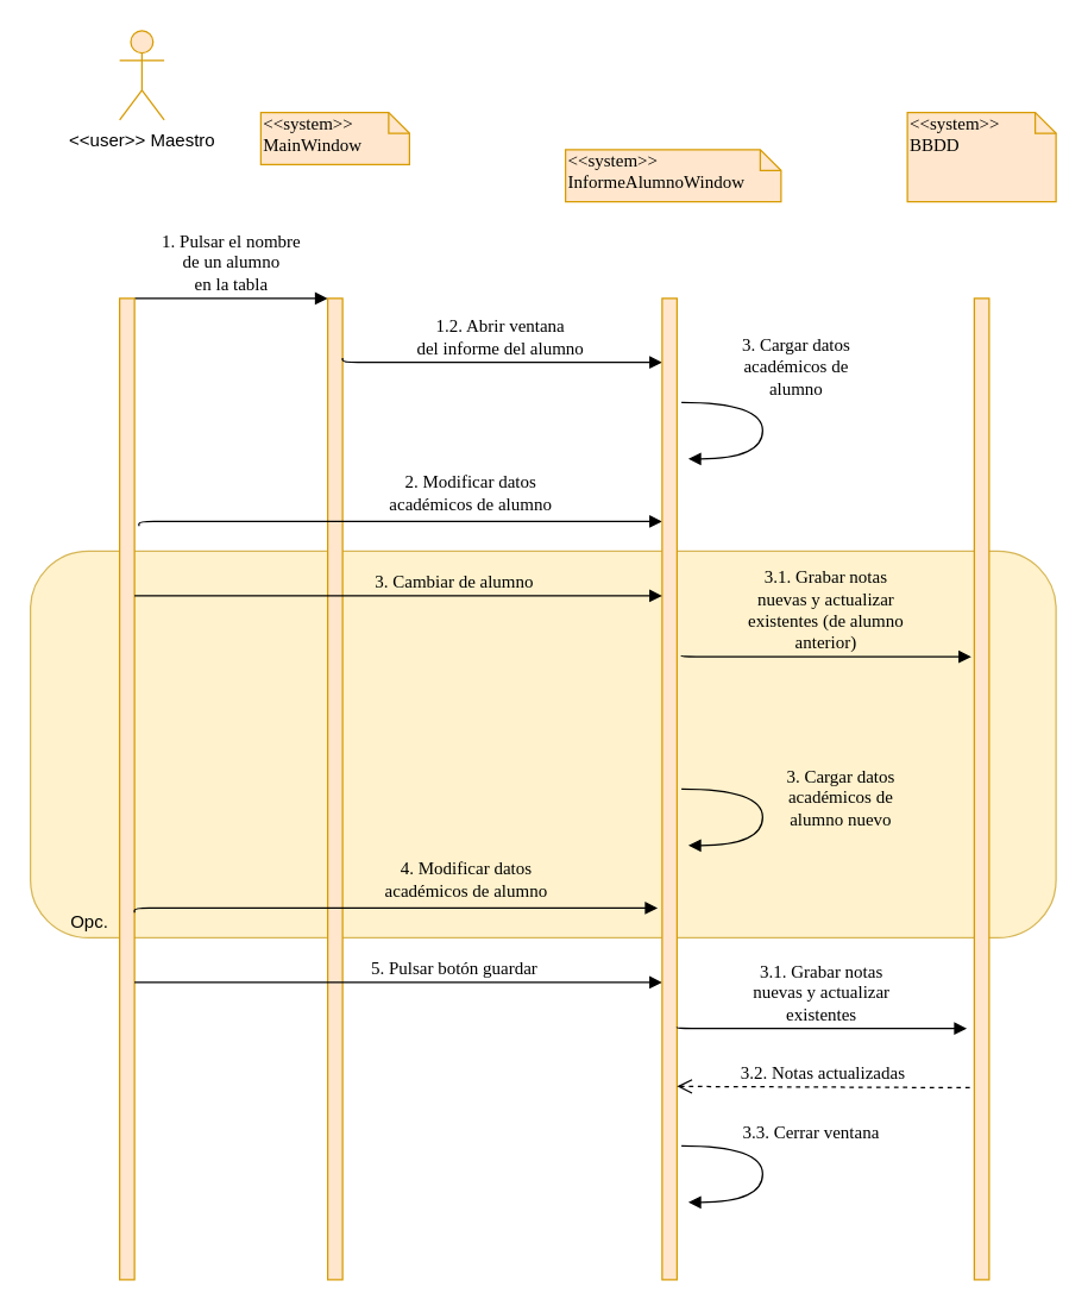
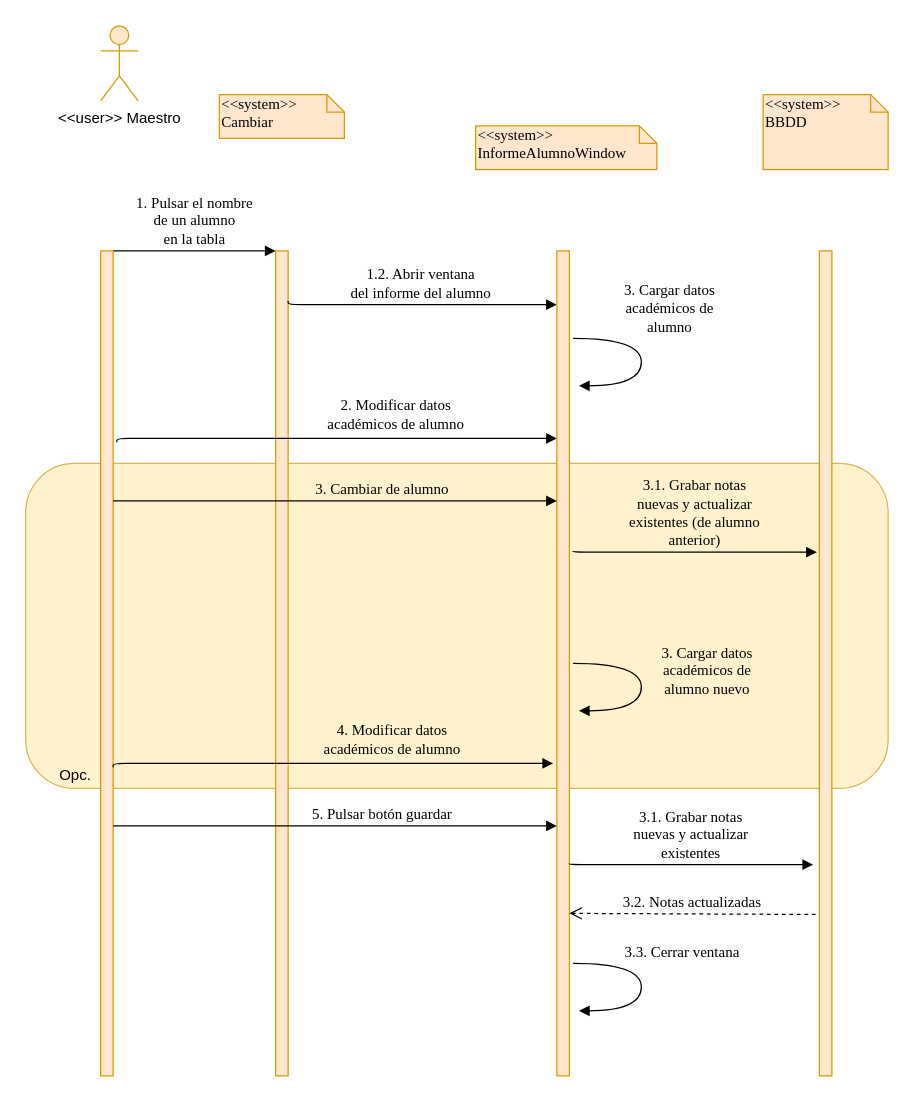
  <mxCell id="0" />
  <mxCell id="1" parent="0" />
  <mxCell id="2" value="" style="rounded=1;whiteSpace=wrap;html=1;fillColor=#fff2cc;strokeColor=#d6b656;" vertex="1" parent="1"><mxGeometry x="20" y="370" width="690" height="260" as="geometry" /></mxCell>
  <mxCell id="3" value="1. Pulsar el nombre&lt;br&gt;de un alumno&lt;br&gt;en la tabla" style="html=1;verticalAlign=bottom;endArrow=block;entryX=0;entryY=0;labelBackgroundColor=none;fontFamily=Verdana;fontSize=12;edgeStyle=elbowEdgeStyle;elbow=vertical;" edge="1" parent="1"><mxGeometry relative="1" as="geometry"><mxPoint x="90" y="200" as="sourcePoint" /><mxPoint x="220" y="200" as="targetPoint" /></mxGeometry></mxCell>
- <mxCell id="4" value="&amp;lt;&amp;lt;system&amp;gt;&amp;gt;&lt;br&gt;MainWindow" style="shape=note;whiteSpace=wrap;html=1;size=14;verticalAlign=top;align=left;spacingTop=-6;rounded=0;shadow=0;comic=0;labelBackgroundColor=none;strokeWidth=1;fontFamily=Verdana;fontSize=12;fillColor=#ffe6cc;strokeColor=#d79b00;" vertex="1" parent="1"><mxGeometry x="175" y="75" width="100" height="35" as="geometry" /></mxCell>
+ <mxCell id="4" value="&amp;lt;&amp;lt;system&amp;gt;&amp;gt;&lt;br&gt;Cambiar" style="shape=note;whiteSpace=wrap;html=1;size=14;verticalAlign=top;align=left;spacingTop=-6;rounded=0;shadow=0;comic=0;labelBackgroundColor=none;strokeWidth=1;fontFamily=Verdana;fontSize=12;fillColor=#ffe6cc;strokeColor=#d79b00;" vertex="1" parent="1"><mxGeometry x="175" y="75" width="100" height="35" as="geometry" /></mxCell>
  <mxCell id="5" value="&amp;lt;&amp;lt;user&amp;gt;&amp;gt; Maestro" style="shape=umlActor;verticalLabelPosition=bottom;verticalAlign=top;html=1;outlineConnect=0;fillColor=#ffe6cc;strokeColor=#d79b00;" vertex="1" parent="1"><mxGeometry x="80" y="20" width="30" height="60" as="geometry" /></mxCell>
  <mxCell id="6" value="" style="html=1;points=[];perimeter=orthogonalPerimeter;rounded=0;shadow=0;comic=0;labelBackgroundColor=none;strokeWidth=1;fontFamily=Verdana;fontSize=12;align=center;fillColor=#ffe6cc;strokeColor=#d79b00;" vertex="1" parent="1"><mxGeometry x="80" y="200" width="10" height="660" as="geometry" /></mxCell>
  <mxCell id="7" value="" style="html=1;points=[];perimeter=orthogonalPerimeter;rounded=0;shadow=0;comic=0;labelBackgroundColor=none;strokeWidth=1;fontFamily=Verdana;fontSize=12;align=center;fillColor=#ffe6cc;strokeColor=#d79b00;" vertex="1" parent="1"><mxGeometry x="220" y="200" width="10" height="660" as="geometry" /></mxCell>
  <mxCell id="8" value="1.2. Abrir ventana&lt;br&gt;del informe del alumno" style="html=1;verticalAlign=bottom;endArrow=block;labelBackgroundColor=none;fontFamily=Verdana;fontSize=12;edgeStyle=elbowEdgeStyle;elbow=vertical;" edge="1" parent="1"><mxGeometry relative="1" as="geometry"><mxPoint x="230" y="240" as="sourcePoint" /><mxPoint x="445" y="243" as="targetPoint" /><Array as="points"><mxPoint x="455" y="243" /></Array></mxGeometry></mxCell>
  <mxCell id="9" value="2. Modificar datos &lt;br&gt;académicos de alumno" style="html=1;verticalAlign=bottom;endArrow=block;labelBackgroundColor=none;fontFamily=Verdana;fontSize=12;edgeStyle=elbowEdgeStyle;elbow=vertical;entryX=-0.3;entryY=0.414;entryDx=0;entryDy=0;entryPerimeter=0;" edge="1" parent="1"><mxGeometry x="0.273" y="2" relative="1" as="geometry"><mxPoint x="93" y="353" as="sourcePoint" /><mxPoint x="445" y="350" as="targetPoint" /><Array as="points"><mxPoint x="445" y="350" /></Array><mxPoint as="offset" /></mxGeometry></mxCell>
  <mxCell id="10" value="5. Pulsar botón guardar" style="html=1;verticalAlign=bottom;endArrow=block;labelBackgroundColor=none;fontFamily=Verdana;fontSize=12;edgeStyle=elbowEdgeStyle;elbow=vertical;" edge="1" parent="1"><mxGeometry x="0.211" relative="1" as="geometry"><mxPoint x="90" y="660" as="sourcePoint" /><mxPoint x="445" y="660" as="targetPoint" /><mxPoint as="offset" /></mxGeometry></mxCell>
  <mxCell id="11" value="&amp;lt;&amp;lt;system&amp;gt;&amp;gt;&lt;br&gt;InformeAlumnoWindow" style="shape=note;whiteSpace=wrap;html=1;size=14;verticalAlign=top;align=left;spacingTop=-6;rounded=0;shadow=0;comic=0;labelBackgroundColor=none;strokeWidth=1;fontFamily=Verdana;fontSize=12;fillColor=#ffe6cc;strokeColor=#d79b00;" vertex="1" parent="1"><mxGeometry x="380" y="100" width="145" height="35" as="geometry" /></mxCell>
  <mxCell id="12" value="" style="html=1;points=[];perimeter=orthogonalPerimeter;rounded=0;shadow=0;comic=0;labelBackgroundColor=none;strokeWidth=1;fontFamily=Verdana;fontSize=12;align=center;fillColor=#ffe6cc;strokeColor=#d79b00;" vertex="1" parent="1"><mxGeometry x="445" y="200" width="10" height="660" as="geometry" /></mxCell>
  <mxCell id="13" value="3.1. Grabar notas&lt;br&gt;nuevas y actualizar&lt;br&gt;existentes (de alumno&lt;br&gt;anterior)" style="html=1;verticalAlign=bottom;endArrow=block;labelBackgroundColor=none;fontFamily=Verdana;fontSize=12;edgeStyle=elbowEdgeStyle;elbow=vertical;" edge="1" parent="1"><mxGeometry relative="1" as="geometry"><mxPoint x="458" y="440" as="sourcePoint" /><mxPoint x="653" y="441" as="targetPoint" /></mxGeometry></mxCell>
  <mxCell id="14" value="&amp;lt;&amp;lt;system&amp;gt;&amp;gt;&lt;br&gt;BBDD" style="shape=note;whiteSpace=wrap;html=1;size=14;verticalAlign=top;align=left;spacingTop=-6;rounded=0;shadow=0;comic=0;labelBackgroundColor=none;strokeWidth=1;fontFamily=Verdana;fontSize=12;fillColor=#ffe6cc;strokeColor=#d79b00;" vertex="1" parent="1"><mxGeometry x="610" y="75" width="100" height="60" as="geometry" /></mxCell>
  <mxCell id="15" value="" style="html=1;points=[];perimeter=orthogonalPerimeter;rounded=0;shadow=0;comic=0;labelBackgroundColor=none;strokeWidth=1;fontFamily=Verdana;fontSize=12;align=center;fillColor=#ffe6cc;strokeColor=#d79b00;" vertex="1" parent="1"><mxGeometry x="655" y="200" width="10" height="660" as="geometry" /></mxCell>
  <mxCell id="16" value="3.3. Cerrar ventana" style="html=1;verticalAlign=bottom;endArrow=block;labelBackgroundColor=none;fontFamily=Verdana;fontSize=12;elbow=vertical;edgeStyle=orthogonalEdgeStyle;curved=1;entryX=1;entryY=0.286;entryPerimeter=0;exitX=1.038;exitY=0.345;exitPerimeter=0;" edge="1" parent="1"><mxGeometry x="-0.234" y="32" relative="1" as="geometry"><mxPoint x="458" y="770" as="sourcePoint" /><mxPoint x="462.62" y="807.92" as="targetPoint" /><Array as="points"><mxPoint x="512.62" y="769.9" /><mxPoint x="512.62" y="807.9" /></Array><mxPoint as="offset" /></mxGeometry></mxCell>
  <mxCell id="17" value="3. Cambiar de alumno" style="html=1;verticalAlign=bottom;endArrow=block;labelBackgroundColor=none;fontFamily=Verdana;fontSize=12;edgeStyle=elbowEdgeStyle;elbow=vertical;" edge="1" parent="1"><mxGeometry x="0.211" relative="1" as="geometry"><mxPoint x="90" y="400" as="sourcePoint" /><mxPoint x="445" y="400" as="targetPoint" /><mxPoint as="offset" /></mxGeometry></mxCell>
  <mxCell id="18" value="3. Cargar datos &lt;br&gt;académicos de&lt;br&gt;alumno" style="html=1;verticalAlign=bottom;endArrow=block;labelBackgroundColor=none;fontFamily=Verdana;fontSize=12;elbow=vertical;edgeStyle=orthogonalEdgeStyle;curved=1;entryX=1;entryY=0.286;entryPerimeter=0;exitX=1.038;exitY=0.345;exitPerimeter=0;" edge="1" parent="1"><mxGeometry x="-0.234" y="22" relative="1" as="geometry"><mxPoint x="458" y="270" as="sourcePoint" /><mxPoint x="462.62" y="307.92" as="targetPoint" /><Array as="points"><mxPoint x="512.62" y="269.9" /><mxPoint x="512.62" y="307.9" /></Array><mxPoint as="offset" /></mxGeometry></mxCell>
  <mxCell id="19" value="4. Modificar datos &lt;br&gt;académicos de alumno" style="html=1;verticalAlign=bottom;endArrow=block;labelBackgroundColor=none;fontFamily=Verdana;fontSize=12;edgeStyle=elbowEdgeStyle;elbow=vertical;entryX=-0.3;entryY=0.414;entryDx=0;entryDy=0;entryPerimeter=0;" edge="1" parent="1"><mxGeometry x="0.273" y="2" relative="1" as="geometry"><mxPoint x="90" y="613" as="sourcePoint" /><mxPoint x="442" y="610" as="targetPoint" /><Array as="points"><mxPoint x="442" y="610" /></Array><mxPoint as="offset" /></mxGeometry></mxCell>
  <mxCell id="20" value="3.2. Notas actualizadas" style="html=1;verticalAlign=bottom;endArrow=open;dashed=1;endSize=8;labelBackgroundColor=none;fontFamily=Verdana;fontSize=12;exitX=-0.3;exitY=0.642;exitDx=0;exitDy=0;exitPerimeter=0;" edge="1" parent="1"><mxGeometry relative="1" as="geometry"><mxPoint x="455" y="730" as="targetPoint" /><mxPoint x="652" y="730.88" as="sourcePoint" /></mxGeometry></mxCell>
  <mxCell id="21" value="3.1. Grabar notas&lt;br&gt;nuevas y actualizar&lt;br&gt;existentes" style="html=1;verticalAlign=bottom;endArrow=block;labelBackgroundColor=none;fontFamily=Verdana;fontSize=12;edgeStyle=elbowEdgeStyle;elbow=vertical;" edge="1" parent="1"><mxGeometry relative="1" as="geometry"><mxPoint x="455" y="690" as="sourcePoint" /><mxPoint x="650" y="691" as="targetPoint" /></mxGeometry></mxCell>
  <mxCell id="22" value="3. Cargar datos &lt;br&gt;académicos de&lt;br&gt;alumno nuevo" style="html=1;verticalAlign=bottom;endArrow=block;labelBackgroundColor=none;fontFamily=Verdana;fontSize=12;elbow=vertical;edgeStyle=orthogonalEdgeStyle;curved=1;entryX=1;entryY=0.286;entryPerimeter=0;exitX=1.038;exitY=0.345;exitPerimeter=0;" edge="1" parent="1"><mxGeometry x="0.187" y="52" relative="1" as="geometry"><mxPoint x="458" y="530" as="sourcePoint" /><mxPoint x="462.62" y="567.92" as="targetPoint" /><Array as="points"><mxPoint x="512.62" y="529.9" /><mxPoint x="512.62" y="567.9" /></Array><mxPoint as="offset" /></mxGeometry></mxCell>
  <mxCell id="23" value="Opc." style="text;html=1;strokeColor=none;fillColor=none;align=center;verticalAlign=middle;whiteSpace=wrap;rounded=0;" vertex="1" parent="1"><mxGeometry x="40" y="610" width="40" height="20" as="geometry" /></mxCell>
